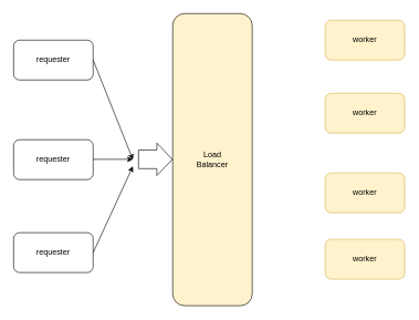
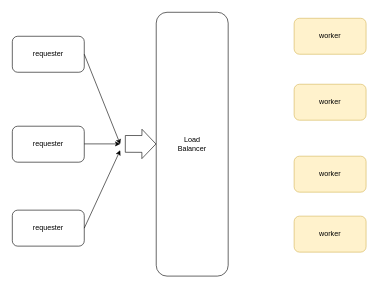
  <mxCell id="0" />
  <mxCell id="1" parent="0" />
  <mxCell id="2" value="requester" style="rounded=1;whiteSpace=wrap;html=1;" vertex="1" parent="1"><mxGeometry x="20" y="210" width="120" height="60" as="geometry" /></mxCell>
- <mxCell id="3" value="Load&lt;br&gt;Balancer" style="rounded=1;whiteSpace=wrap;html=1;fillColor=#fff2cc;" vertex="1" parent="1"><mxGeometry x="260" y="20" width="120" height="440" as="geometry" /></mxCell>
+ <mxCell id="3" value="Load&lt;br&gt;Balancer" style="rounded=1;whiteSpace=wrap;html=1;" vertex="1" parent="1"><mxGeometry x="260" y="20" width="120" height="440" as="geometry" /></mxCell>
  <mxCell id="4" value="" style="shape=flexArrow;endArrow=classic;html=1;rounded=0;entryX=1.017;entryY=0.273;entryDx=0;entryDy=0;entryPerimeter=0;width=28;endSize=7.46;" edge="1" parent="1"><mxGeometry width="50" height="50" relative="1" as="geometry"><mxPoint x="207.96" y="239.5" as="sourcePoint" /><mxPoint x="260" y="239.62" as="targetPoint" /></mxGeometry></mxCell>
  <mxCell id="5" value="worker" style="rounded=1;whiteSpace=wrap;html=1;fillColor=#fff2cc;strokeColor=#d6b656;" vertex="1" parent="1"><mxGeometry x="490" y="30" width="120" height="60" as="geometry" /></mxCell>
  <mxCell id="6" value="worker" style="rounded=1;whiteSpace=wrap;html=1;fillColor=#fff2cc;strokeColor=#d6b656;" vertex="1" parent="1"><mxGeometry x="490" y="140" width="120" height="60" as="geometry" /></mxCell>
  <mxCell id="7" value="worker" style="rounded=1;whiteSpace=wrap;html=1;fillColor=#fff2cc;strokeColor=#d6b656;" vertex="1" parent="1"><mxGeometry x="490" y="260" width="120" height="60" as="geometry" /></mxCell>
  <mxCell id="8" value="worker" style="rounded=1;whiteSpace=wrap;html=1;fillColor=#fff2cc;strokeColor=#d6b656;" vertex="1" parent="1"><mxGeometry x="490" y="360" width="120" height="60" as="geometry" /></mxCell>
  <mxCell id="9" value="requester" style="rounded=1;whiteSpace=wrap;html=1;" vertex="1" parent="1"><mxGeometry x="20" y="60" width="120" height="60" as="geometry" /></mxCell>
  <mxCell id="10" value="requester" style="rounded=1;whiteSpace=wrap;html=1;" vertex="1" parent="1"><mxGeometry x="20" y="350" width="120" height="60" as="geometry" /></mxCell>
  <mxCell id="11" value="" style="endArrow=classic;html=1;rounded=0;" edge="1" parent="1"><mxGeometry width="50" height="50" relative="1" as="geometry"><mxPoint x="140" y="380" as="sourcePoint" /><mxPoint x="200" y="250" as="targetPoint" /></mxGeometry></mxCell>
  <mxCell id="12" value="" style="endArrow=classic;html=1;rounded=0;" edge="1" parent="1"><mxGeometry width="50" height="50" relative="1" as="geometry"><mxPoint x="140" y="90" as="sourcePoint" /><mxPoint x="200" y="240" as="targetPoint" /></mxGeometry></mxCell>
  <mxCell id="13" value="" style="endArrow=classic;html=1;rounded=0;" edge="1" parent="1"><mxGeometry width="50" height="50" relative="1" as="geometry"><mxPoint x="140" y="239.5" as="sourcePoint" /><mxPoint x="200" y="239.5" as="targetPoint" /></mxGeometry></mxCell>
